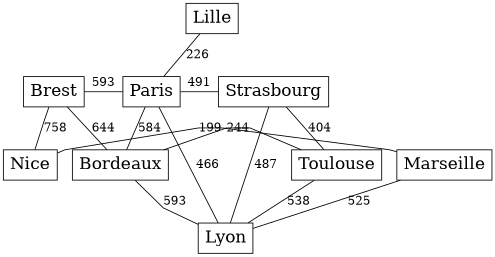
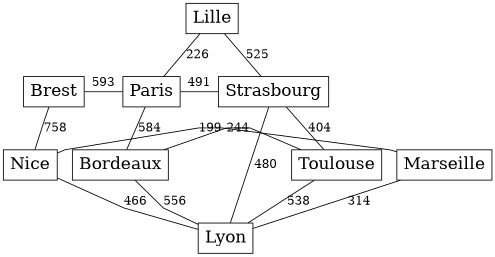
  graph {
    splines=polyline
    node [fontsize=20 shape=box]
    Brest
    Paris
    Strasbourg
    Lyon
    Bordeaux
    Toulouse
    Marseille
    Nice
    Lille
    subgraph sub_1 {
      rank=same
      Brest
      Paris
      Strasbourg
    }
    subgraph sub_2 {
      rank=same
      Lyon
    }
    subgraph sub_3 {
      rank=same
      Bordeaux
      Toulouse
      Marseille
      Nice
    }
    Brest -- Paris [label=593]
-   Brest -- Bordeaux [label=644]
    Paris -- Strasbourg [label=491]
-   Paris -- Lyon [label=466]
+   Nice -- Lyon [label=466]
    Paris -- Bordeaux [label=584]
-   Lyon -- Strasbourg [label=487]
-   Lyon -- Bordeaux [label=593]
+   Lyon -- Strasbourg [label=480]
+   Lyon -- Bordeaux [label=556]
    Lyon -- Toulouse [label=538]
-   Lyon -- Marseille [label=525]
+   Lyon -- Marseille [label=314]
    Bordeaux -- Toulouse [label=244]
    Toulouse -- Strasbourg [label=404]
    Marseille -- Nice [constraint=false label=199]
    Nice -- Brest [label=758]
    Lille -- Paris [label=226]
+   Lille -- Strasbourg [label=525]
  }
